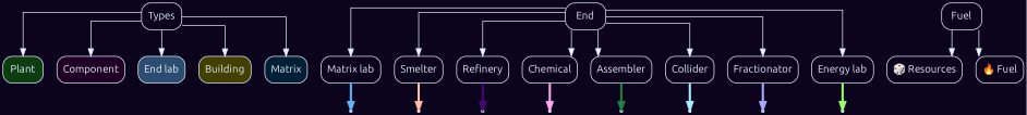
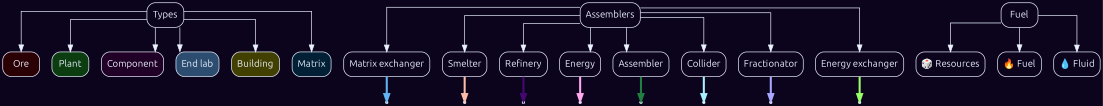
  digraph {
    bgcolor="#0c041c"
    fontcolor="#ebf2ff"
    fontname=Ubuntu
    fontsize=10
    splines=ortho
    node [color="#ebf2ff" fillcolor="#0c041c" fontcolor="#ebf2ff" fontname=Ubuntu shape=box style="rounded,filled"]
    edge [color="#ebf2ff" fontcolor="#ebf2ff" fontname=Ubuntu minlen=1 penwidth=1]
    n1 [label=Types]
+   n2 [fillcolor="#2b0004" label=Ore]
    n3 [fillcolor="#0c3d11" label=Plant]
    n4 [fillcolor="#200026" label=Component]
    n5 [fillcolor="#2c4c70" label="End lab"]
    n6 [fillcolor="#424000" label=Building]
    n7 [fillcolor="#012036" label=Matrix]
-   n8 [label=End]
-   n9 [label="Matrix lab"]
+   n8 [label=Assemblers]
+   n9 [label="Matrix exchanger"]
    n10 [label=Smelter]
    n11 [label=Refinery]
-   n12 [label=Chemical]
+   n12 [label=Energy]
    n13 [label=Assembler]
    n14 [label=Collider]
    n15 [label=Fractionator]
-   n16 [label="Energy lab"]
+   n16 [label="Energy exchanger"]
    matrix_lab_b [shape=point fillcolor=""]
    smelter_b [shape=point fillcolor=""]
    oil_refinery_b [shape=point fillcolor=""]
    chemical_plant_b [shape=point fillcolor=""]
    assembling_machine_b [shape=point fillcolor=""]
    miniature_particle_collider_b [shape=point fillcolor=""]
    fractionator_b [shape=point fillcolor=""]
    energy_exchanger_b [shape=point fillcolor=""]
    n25 [label=Fuel]
    n26 [label="🎲 Resources"]
    n27 [label="🔥 Fuel"]
+   n28 [label="💧 Fluid"]
+   n1 -> n2
    n1 -> n3
    n1 -> n4
    n1 -> n5
    n1 -> n6
    n1 -> n7
    n8 -> n9
    n8 -> n10
    n8 -> n11
    n8 -> n12
    n8 -> n13
    n8 -> n14
    n8 -> n15
    n8 -> n16
    n9 -> matrix_lab_b [color="#62b3f5" penwidth=3]
    n10 -> smelter_b [color="#ffbca8" penwidth=3]
    n11 -> oil_refinery_b [color="#450873" penwidth=3]
    n12 -> chemical_plant_b [color="#ffa8ef" penwidth=3]
    n13 -> assembling_machine_b [color="#1f8042" penwidth=3]
    n14 -> miniature_particle_collider_b [color="#a8efff" penwidth=3]
    n15 -> fractionator_b [color="#a9a8ff" penwidth=3]
    n16 -> energy_exchanger_b [color="#98ff69" penwidth=3]
    n25 -> n26
    n25 -> n27
+   n25 -> n28
  }
